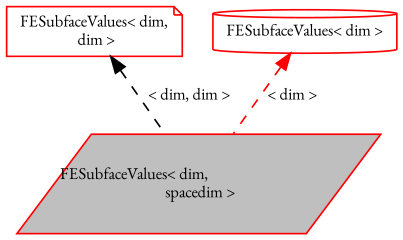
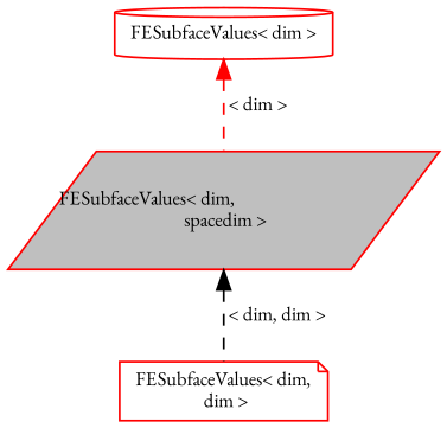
  digraph {
    fontname="EB Garamond"
    node [color=red fillcolor=white fontname="EB Garamond" fontsize=10 style=filled]
    edge [dir=back fontname="EB Garamond" fontsize=10 labelfontname=Helvetica labelfontsize=10 style=dashed]
    n1 [fillcolor=grey75 fontcolor=black height=0.2 label="FESubfaceValues\< dim,\l spacedim \>" shape=parallelogram width=0.4]
    n2 [height=0.2 label="FESubfaceValues\< dim,\l dim \>" shape=note width=0.4]
    n3 [height=0.2 label="FESubfaceValues\< dim \>" shape=cylinder width=0.4]
-   n2 -> n1 [color=black label=" \< dim, dim \>"]
+   n1 -> n2 [color=black label=" \< dim, dim \>"]
    n3 -> n1 [color=red label=" \< dim \>"]
  }
